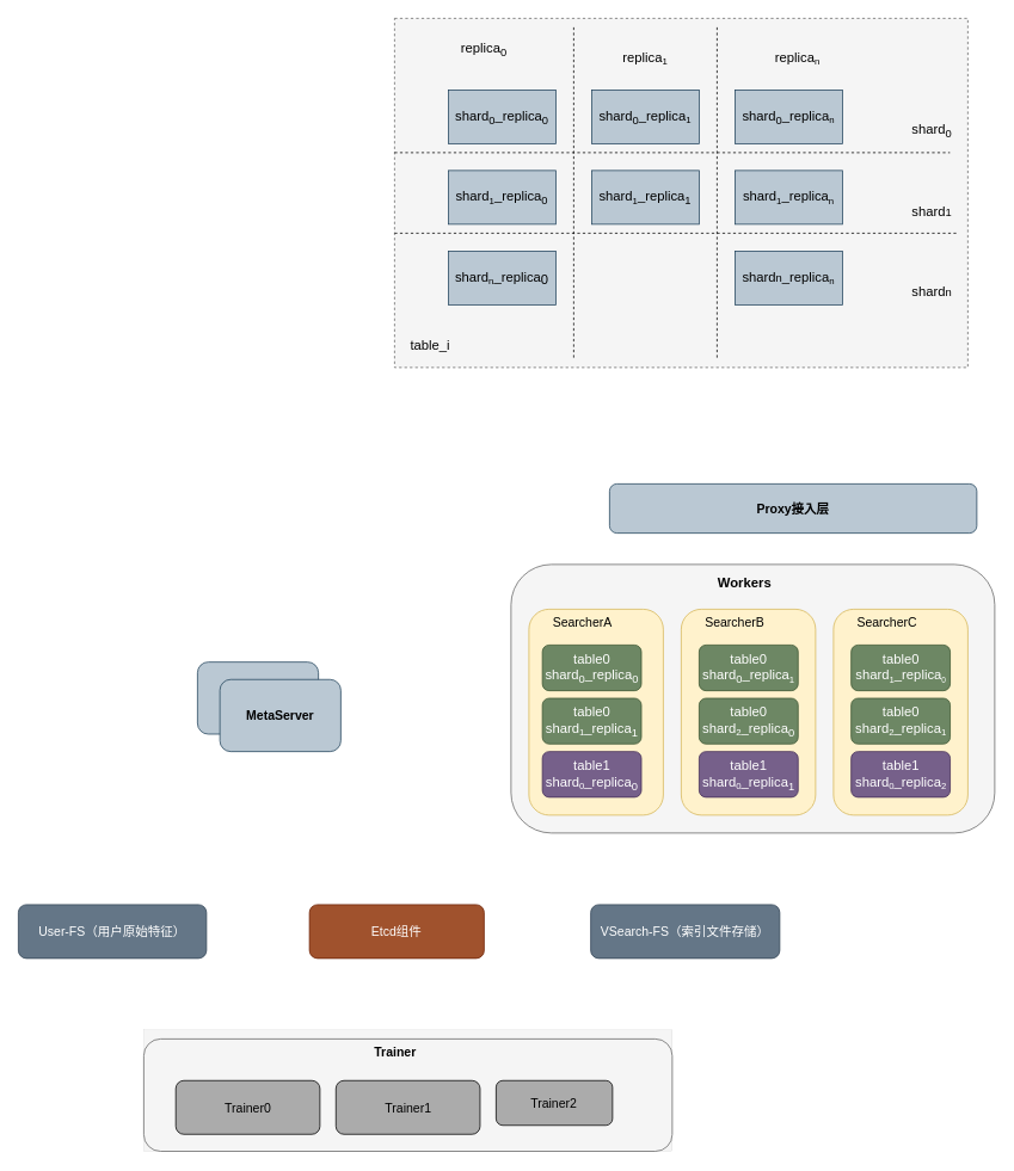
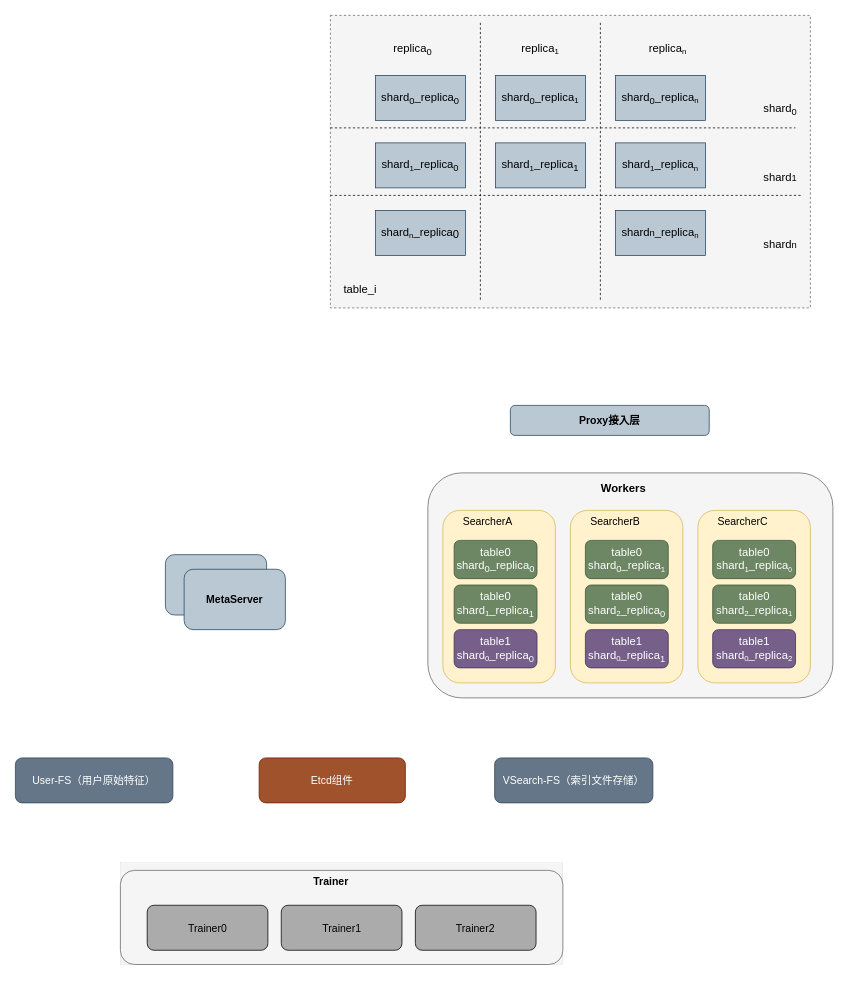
  <mxCell id="0" />
  <mxCell id="1" parent="0" />
  <mxCell id="2" value="MetaServer" style="rounded=1;whiteSpace=wrap;html=1;fontSize=14;strokeWidth=1;fillColor=#bac8d3;strokeColor=#23445d;" vertex="1" parent="1"><mxGeometry x="220" y="739" width="135" height="80.5" as="geometry" /></mxCell>
  <mxCell id="3" value="" style="group;strokeWidth=0;" vertex="1" connectable="0" parent="1"><mxGeometry x="570" y="630" width="540" height="300" as="geometry" /></mxCell>
  <mxCell id="4" value="" style="rounded=1;whiteSpace=wrap;html=1;strokeWidth=1;fillColor=#f5f5f5;strokeColor=#666666;fontColor=#333333;" vertex="1" parent="3"><mxGeometry width="540" height="300" as="geometry" /></mxCell>
  <mxCell id="5" value="&lt;b&gt;&lt;font style=&quot;font-size: 15px&quot;&gt;Workers&lt;/font&gt;&lt;/b&gt;" style="text;html=1;strokeColor=none;fillColor=none;align=center;verticalAlign=middle;whiteSpace=wrap;rounded=0;strokeWidth=1;fontSize=14;" vertex="1" parent="3"><mxGeometry x="153" width="216" height="39.13" as="geometry" /></mxCell>
  <mxCell id="6" value="" style="group" vertex="1" connectable="0" parent="1"><mxGeometry x="930" y="680" width="150" height="230" as="geometry" /></mxCell>
  <mxCell id="7" value="" style="rounded=1;whiteSpace=wrap;html=1;strokeWidth=1;fillColor=#fff2cc;strokeColor=#d6b656;" vertex="1" parent="6"><mxGeometry width="150" height="230" as="geometry" /></mxCell>
  <mxCell id="8" value="SearcherC" style="text;html=1;strokeColor=none;fillColor=none;align=center;verticalAlign=middle;whiteSpace=wrap;rounded=0;strokeWidth=1;fontSize=14;" vertex="1" parent="6"><mxGeometry x="30" width="60" height="30" as="geometry" /></mxCell>
  <mxCell id="9" value="&lt;font style=&quot;font-size: 15px&quot;&gt;table0&lt;br&gt;shard&lt;/font&gt;&lt;font&gt;&lt;span style=&quot;font-size: 12.5px&quot;&gt;&lt;sub&gt;1&lt;/sub&gt;&lt;/span&gt;&lt;span style=&quot;font-size: 15px&quot;&gt;_replica&lt;/span&gt;&lt;/font&gt;&lt;font style=&quot;font-size: 10.417px&quot;&gt;&lt;sub&gt;0&lt;/sub&gt;&lt;/font&gt;" style="rounded=1;whiteSpace=wrap;html=1;fillColor=#6d8764;strokeColor=#3A5431;fontColor=#ffffff;" vertex="1" parent="6"><mxGeometry x="19.734" y="40" width="110.526" height="51" as="geometry" /></mxCell>
  <mxCell id="10" value="&lt;font style=&quot;font-size: 15px&quot;&gt;table0&lt;br&gt;shard&lt;/font&gt;&lt;font&gt;&lt;span style=&quot;font-size: 12.5px&quot;&gt;&lt;sub&gt;2&lt;/sub&gt;&lt;/span&gt;&lt;span style=&quot;font-size: 15px&quot;&gt;_replica&lt;/span&gt;&lt;span style=&quot;font-size: 12.5px&quot;&gt;&lt;sub&gt;1&lt;/sub&gt;&lt;/span&gt;&lt;/font&gt;" style="rounded=1;whiteSpace=wrap;html=1;fillColor=#6d8764;strokeColor=#3A5431;fontColor=#ffffff;" vertex="1" parent="6"><mxGeometry x="19.734" y="99.5" width="110.526" height="51" as="geometry" /></mxCell>
  <mxCell id="11" value="&lt;font style=&quot;font-size: 15px&quot;&gt;table1&lt;br&gt;shard&lt;/font&gt;&lt;font style=&quot;font-size: 12.5px&quot;&gt;&lt;sub&gt;0&lt;/sub&gt;&lt;/font&gt;&lt;font&gt;&lt;span style=&quot;font-size: 15px&quot;&gt;_replica&lt;/span&gt;&lt;span style=&quot;font-size: 12.5px&quot;&gt;&lt;sub&gt;2&lt;/sub&gt;&lt;/span&gt;&lt;/font&gt;" style="rounded=1;whiteSpace=wrap;html=1;fillColor=#76608a;strokeColor=#432D57;fontColor=#ffffff;" vertex="1" parent="6"><mxGeometry x="19.734" y="159" width="110.526" height="51" as="geometry" /></mxCell>
  <mxCell id="12" value="" style="group" vertex="1" connectable="0" parent="1"><mxGeometry x="760" y="680" width="150" height="230" as="geometry" /></mxCell>
  <mxCell id="13" value="" style="rounded=1;whiteSpace=wrap;html=1;strokeWidth=1;fillColor=#fff2cc;strokeColor=#d6b656;" vertex="1" parent="12"><mxGeometry width="150" height="230" as="geometry" /></mxCell>
  <mxCell id="14" value="SearcherB" style="text;html=1;strokeColor=none;fillColor=none;align=center;verticalAlign=middle;whiteSpace=wrap;rounded=0;strokeWidth=1;fontSize=14;" vertex="1" parent="12"><mxGeometry x="30" width="60" height="30" as="geometry" /></mxCell>
  <mxCell id="15" value="" style="group" vertex="1" connectable="0" parent="1"><mxGeometry x="590" y="680" width="150" height="230" as="geometry" /></mxCell>
  <mxCell id="16" value="" style="rounded=1;whiteSpace=wrap;html=1;strokeWidth=1;fillColor=#fff2cc;strokeColor=#d6b656;" vertex="1" parent="15"><mxGeometry width="150" height="230" as="geometry" /></mxCell>
  <mxCell id="17" value="SearcherA" style="text;html=1;strokeColor=none;fillColor=none;align=center;verticalAlign=middle;whiteSpace=wrap;rounded=0;strokeWidth=1;fontSize=14;" vertex="1" parent="15"><mxGeometry x="30" width="60" height="30" as="geometry" /></mxCell>
  <mxCell id="18" value="" style="rounded=0;whiteSpace=wrap;html=1;fillColor=#f5f5f5;strokeColor=#666666;fontColor=#333333;dashed=1;" parent="1" vertex="1"><mxGeometry x="440" y="20" width="640" height="390" as="geometry" /></mxCell>
  <mxCell id="19" value="&lt;font style=&quot;font-size: 15px&quot;&gt;shard&lt;sub&gt;0&lt;/sub&gt;_replica&lt;sub&gt;0&lt;/sub&gt;&lt;/font&gt;" style="rounded=0;whiteSpace=wrap;html=1;fillColor=#bac8d3;strokeColor=#23445d;" parent="1" vertex="1"><mxGeometry x="500" y="100" width="120" height="60" as="geometry" /></mxCell>
  <mxCell id="20" value="&lt;font style=&quot;font-size: 15px&quot;&gt;shard&lt;/font&gt;&lt;font&gt;&lt;span style=&quot;font-size: 12.5px&quot;&gt;&lt;sub&gt;1&lt;/sub&gt;&lt;/span&gt;&lt;span style=&quot;font-size: 15px&quot;&gt;_replica&lt;/span&gt;&lt;span style=&quot;font-size: 15px&quot;&gt;&lt;sub&gt;0&lt;/sub&gt;&lt;/span&gt;&lt;/font&gt;" style="rounded=0;whiteSpace=wrap;html=1;fillColor=#bac8d3;strokeColor=#23445d;" parent="1" vertex="1"><mxGeometry x="500" y="190" width="120" height="60" as="geometry" /></mxCell>
  <mxCell id="21" value="&lt;font style=&quot;font-size: 15px&quot;&gt;shard&lt;/font&gt;&lt;font style=&quot;font-size: 12.5px&quot;&gt;&lt;sub&gt;n&lt;/sub&gt;&lt;/font&gt;&lt;font&gt;&lt;span style=&quot;font-size: 15px&quot;&gt;_replica&lt;/span&gt;&lt;sub style=&quot;font-size: 15px&quot;&gt;0&lt;/sub&gt;&lt;/font&gt;" style="rounded=0;whiteSpace=wrap;html=1;fillColor=#bac8d3;strokeColor=#23445d;" parent="1" vertex="1"><mxGeometry x="500" y="280" width="120" height="60" as="geometry" /></mxCell>
  <mxCell id="22" value="&lt;font style=&quot;font-size: 15px&quot;&gt;shard&lt;sub&gt;0&lt;/sub&gt;_replica&lt;/font&gt;&lt;font style=&quot;font-size: 12.5px&quot;&gt;&lt;sub&gt;1&lt;/sub&gt;&lt;/font&gt;" style="rounded=0;whiteSpace=wrap;html=1;fillColor=#bac8d3;strokeColor=#23445d;" parent="1" vertex="1"><mxGeometry x="660" y="100" width="120" height="60" as="geometry" /></mxCell>
  <mxCell id="23" value="&lt;font style=&quot;font-size: 15px&quot;&gt;shard&lt;/font&gt;&lt;font style=&quot;font-size: 12.5px&quot;&gt;&lt;sub&gt;1&lt;/sub&gt;&lt;/font&gt;&lt;font&gt;&lt;span style=&quot;font-size: 15px&quot;&gt;_replica&lt;sub&gt;1&lt;/sub&gt;&lt;/span&gt;&lt;/font&gt;" style="rounded=0;whiteSpace=wrap;html=1;fillColor=#bac8d3;strokeColor=#23445d;" parent="1" vertex="1"><mxGeometry x="660" y="190" width="120" height="60" as="geometry" /></mxCell>
  <mxCell id="24" value="&lt;font style=&quot;font-size: 15px&quot;&gt;shard&lt;sub&gt;0&lt;/sub&gt;_replica&lt;/font&gt;&lt;font style=&quot;font-size: 12.5px&quot;&gt;&lt;sub&gt;n&lt;/sub&gt;&lt;/font&gt;" style="rounded=0;whiteSpace=wrap;html=1;fillColor=#bac8d3;strokeColor=#23445d;" parent="1" vertex="1"><mxGeometry x="820" y="100" width="120" height="60" as="geometry" /></mxCell>
  <mxCell id="25" value="&lt;font style=&quot;font-size: 15px&quot;&gt;shard&lt;/font&gt;&lt;font&gt;&lt;span style=&quot;font-size: 12.5px&quot;&gt;&lt;sub&gt;1&lt;/sub&gt;&lt;/span&gt;&lt;span style=&quot;font-size: 15px&quot;&gt;_replica&lt;/span&gt;&lt;span style=&quot;font-size: 12.5px&quot;&gt;&lt;sub&gt;n&lt;/sub&gt;&lt;/span&gt;&lt;/font&gt;" style="rounded=0;whiteSpace=wrap;html=1;fillColor=#bac8d3;strokeColor=#23445d;" parent="1" vertex="1"><mxGeometry x="820" y="190" width="120" height="60" as="geometry" /></mxCell>
  <mxCell id="26" value="&lt;font style=&quot;font-size: 15px&quot;&gt;shard&lt;/font&gt;&lt;font&gt;&lt;span style=&quot;font-size: 12.5px&quot;&gt;n&lt;/span&gt;&lt;span style=&quot;font-size: 15px&quot;&gt;_replica&lt;/span&gt;&lt;span style=&quot;font-size: 12.5px&quot;&gt;&lt;sub&gt;n&lt;/sub&gt;&lt;/span&gt;&lt;/font&gt;" style="rounded=0;whiteSpace=wrap;html=1;fillColor=#bac8d3;strokeColor=#23445d;" parent="1" vertex="1"><mxGeometry x="820" y="280" width="120" height="60" as="geometry" /></mxCell>
  <mxCell id="27" value="" style="endArrow=none;dashed=1;html=1;rounded=0;fontSize=15;" parent="1" edge="1"><mxGeometry width="50" height="50" relative="1" as="geometry"><mxPoint x="440" y="170" as="sourcePoint" /><mxPoint x="1060" y="170" as="targetPoint" /></mxGeometry></mxCell>
  <mxCell id="28" value="" style="endArrow=none;dashed=1;html=1;rounded=0;fontSize=15;" parent="1" edge="1"><mxGeometry width="50" height="50" relative="1" as="geometry"><mxPoint x="440" y="260" as="sourcePoint" /><mxPoint x="1070" y="260" as="targetPoint" /></mxGeometry></mxCell>
  <mxCell id="29" value="" style="endArrow=none;dashed=1;html=1;rounded=0;fontSize=15;" parent="1" edge="1"><mxGeometry width="50" height="50" relative="1" as="geometry"><mxPoint x="640" y="30" as="sourcePoint" /><mxPoint x="640" y="400" as="targetPoint" /></mxGeometry></mxCell>
  <mxCell id="30" value="" style="endArrow=none;dashed=1;html=1;rounded=0;fontSize=15;" parent="1" edge="1"><mxGeometry width="50" height="50" relative="1" as="geometry"><mxPoint x="800" y="30" as="sourcePoint" /><mxPoint x="800" y="400" as="targetPoint" /></mxGeometry></mxCell>
  <mxCell id="31" value="shard&lt;sub&gt;0&lt;/sub&gt;" style="text;html=1;strokeColor=none;fillColor=none;align=center;verticalAlign=middle;whiteSpace=wrap;rounded=0;fontSize=15;" parent="1" vertex="1"><mxGeometry x="1010" y="130" width="60" height="30" as="geometry" /></mxCell>
  <mxCell id="32" value="shard&lt;span style=&quot;font-size: 12.5px&quot;&gt;1&lt;/span&gt;" style="text;html=1;strokeColor=none;fillColor=none;align=center;verticalAlign=middle;whiteSpace=wrap;rounded=0;fontSize=15;" parent="1" vertex="1"><mxGeometry x="1010" y="220" width="60" height="30" as="geometry" /></mxCell>
  <mxCell id="33" value="shard&lt;span style=&quot;font-size: 12.5px&quot;&gt;n&lt;/span&gt;" style="text;html=1;strokeColor=none;fillColor=none;align=center;verticalAlign=middle;whiteSpace=wrap;rounded=0;fontSize=15;" parent="1" vertex="1"><mxGeometry x="1010" y="310" width="60" height="30" as="geometry" /></mxCell>
- <mxCell id="34" value="&lt;span style=&quot;font-size: 15px&quot;&gt;replica&lt;/span&gt;&lt;sub&gt;0&lt;/sub&gt;" style="text;html=1;strokeColor=none;fillColor=none;align=center;verticalAlign=middle;whiteSpace=wrap;rounded=0;fontSize=15;" parent="1" vertex="1"><mxGeometry x="510" y="40" width="60" height="30" as="geometry" /></mxCell>
+ <mxCell id="34" value="&lt;span style=&quot;font-size: 15px&quot;&gt;replica&lt;/span&gt;&lt;sub&gt;0&lt;/sub&gt;" style="text;html=1;strokeColor=none;fillColor=none;align=center;verticalAlign=middle;whiteSpace=wrap;rounded=0;fontSize=15;" parent="1" vertex="1"><mxGeometry x="520" y="50" width="60" height="30" as="geometry" /></mxCell>
  <mxCell id="35" value="&lt;span style=&quot;font-size: 15px&quot;&gt;replica&lt;/span&gt;&lt;span style=&quot;font-size: 12.5px&quot;&gt;&lt;sub&gt;1&lt;/sub&gt;&lt;/span&gt;" style="text;html=1;strokeColor=none;fillColor=none;align=center;verticalAlign=middle;whiteSpace=wrap;rounded=0;fontSize=15;" parent="1" vertex="1"><mxGeometry x="690" y="50" width="60" height="30" as="geometry" /></mxCell>
  <mxCell id="36" value="&lt;span style=&quot;font-size: 15px&quot;&gt;replica&lt;/span&gt;&lt;span style=&quot;font-size: 12.5px&quot;&gt;&lt;sub&gt;n&lt;/sub&gt;&lt;/span&gt;" style="text;html=1;strokeColor=none;fillColor=none;align=center;verticalAlign=middle;whiteSpace=wrap;rounded=0;fontSize=15;" parent="1" vertex="1"><mxGeometry x="860" y="50" width="60" height="30" as="geometry" /></mxCell>
  <mxCell id="37" value="table_i" style="text;html=1;strokeColor=none;fillColor=none;align=center;verticalAlign=middle;whiteSpace=wrap;rounded=0;fontSize=15;" parent="1" vertex="1"><mxGeometry x="450" y="370" width="60" height="30" as="geometry" /></mxCell>
  <mxCell id="38" value="&lt;font style=&quot;font-size: 15px&quot;&gt;table0&lt;br&gt;shard&lt;sub&gt;0&lt;/sub&gt;_replica&lt;sub&gt;0&lt;/sub&gt;&lt;/font&gt;" style="rounded=1;whiteSpace=wrap;html=1;fillColor=#6d8764;strokeColor=#3A5431;fontColor=#ffffff;" vertex="1" parent="1"><mxGeometry x="605" y="720" width="110.526" height="51" as="geometry" /></mxCell>
  <mxCell id="39" value="&lt;font style=&quot;font-size: 15px&quot;&gt;table0&lt;br&gt;shard&lt;/font&gt;&lt;font&gt;&lt;span style=&quot;font-size: 12.5px&quot;&gt;&lt;sub&gt;1&lt;/sub&gt;&lt;/span&gt;&lt;span style=&quot;font-size: 15px&quot;&gt;_replica&lt;/span&gt;&lt;span style=&quot;font-size: 15px&quot;&gt;&lt;sub&gt;1&lt;/sub&gt;&lt;/span&gt;&lt;/font&gt;" style="rounded=1;whiteSpace=wrap;html=1;fillColor=#6d8764;strokeColor=#3A5431;fontColor=#ffffff;" vertex="1" parent="1"><mxGeometry x="605" y="779.5" width="110.526" height="51" as="geometry" /></mxCell>
  <mxCell id="40" value="&lt;font style=&quot;font-size: 15px&quot;&gt;table1&lt;br&gt;shard&lt;/font&gt;&lt;font style=&quot;font-size: 12.5px&quot;&gt;&lt;sub&gt;0&lt;/sub&gt;&lt;/font&gt;&lt;font&gt;&lt;span style=&quot;font-size: 15px&quot;&gt;_replica&lt;sub&gt;0&lt;/sub&gt;&lt;/span&gt;&lt;/font&gt;" style="rounded=1;whiteSpace=wrap;html=1;fillColor=#76608a;strokeColor=#432D57;fontColor=#ffffff;" vertex="1" parent="1"><mxGeometry x="605" y="839" width="110.526" height="51" as="geometry" /></mxCell>
  <mxCell id="41" value="&lt;font style=&quot;font-size: 15px&quot;&gt;table0&lt;br&gt;shard&lt;sub&gt;0&lt;/sub&gt;_replica&lt;/font&gt;&lt;font style=&quot;font-size: 12.5px&quot;&gt;&lt;sub&gt;1&lt;/sub&gt;&lt;/font&gt;" style="rounded=1;whiteSpace=wrap;html=1;fillColor=#6d8764;strokeColor=#3A5431;fontColor=#ffffff;" vertex="1" parent="1"><mxGeometry x="779.997" y="720" width="110.526" height="51" as="geometry" /></mxCell>
  <mxCell id="42" value="&lt;font style=&quot;font-size: 15px&quot;&gt;table0&lt;br&gt;shard&lt;/font&gt;&lt;font style=&quot;font-size: 12.5px&quot;&gt;&lt;sub&gt;2&lt;/sub&gt;&lt;/font&gt;&lt;font&gt;&lt;span style=&quot;font-size: 15px&quot;&gt;_replica&lt;sub&gt;0&lt;/sub&gt;&lt;/span&gt;&lt;/font&gt;" style="rounded=1;whiteSpace=wrap;html=1;fillColor=#6d8764;strokeColor=#3A5431;fontColor=#ffffff;" vertex="1" parent="1"><mxGeometry x="779.997" y="779.5" width="110.526" height="51" as="geometry" /></mxCell>
  <mxCell id="43" value="&lt;font style=&quot;font-size: 15px&quot;&gt;table1&lt;br&gt;shard&lt;/font&gt;&lt;font&gt;&lt;span style=&quot;font-size: 12.5px&quot;&gt;&lt;sub&gt;0&lt;/sub&gt;&lt;/span&gt;&lt;span style=&quot;font-size: 15px&quot;&gt;_replica&lt;sub&gt;1&lt;/sub&gt;&lt;/span&gt;&lt;/font&gt;" style="rounded=1;whiteSpace=wrap;html=1;fillColor=#76608a;strokeColor=#432D57;fontColor=#ffffff;" vertex="1" parent="1"><mxGeometry x="779.997" y="839" width="110.526" height="51" as="geometry" /></mxCell>
  <mxCell id="44" value="VSearch-FS（索引文件存储）" style="rounded=1;whiteSpace=wrap;html=1;fontSize=14;strokeWidth=1;fillColor=#647687;strokeColor=#314354;fontColor=#ffffff;" vertex="1" parent="1"><mxGeometry x="659" y="1010" width="211" height="60" as="geometry" /></mxCell>
- <mxCell id="45" value="&lt;b&gt;Proxy接入层&lt;/b&gt;" style="rounded=1;whiteSpace=wrap;html=1;fontSize=14;strokeWidth=1;fillColor=#bac8d3;strokeColor=#23445d;" vertex="1" parent="1"><mxGeometry x="680" y="540" width="410" height="55" as="geometry" /></mxCell>
+ <mxCell id="45" value="&lt;b&gt;Proxy接入层&lt;/b&gt;" style="rounded=1;whiteSpace=wrap;html=1;fontSize=14;strokeWidth=1;fillColor=#bac8d3;strokeColor=#23445d;" vertex="1" parent="1"><mxGeometry x="680" y="540" width="265.13" height="40" as="geometry" /></mxCell>
  <mxCell id="46" value="&lt;b&gt;MetaServer&lt;/b&gt;" style="rounded=1;whiteSpace=wrap;html=1;fontSize=14;strokeWidth=1;fillColor=#bac8d3;strokeColor=#23445d;" vertex="1" parent="1"><mxGeometry x="245" y="758.5" width="135" height="80.5" as="geometry" /></mxCell>
  <mxCell id="47" value="" style="group;strokeWidth=0;fillColor=#f5f5f5;fontColor=#333333;strokeColor=#666666;" vertex="1" connectable="0" parent="1"><mxGeometry x="160" y="1150" width="590" height="135.5" as="geometry" /></mxCell>
  <mxCell id="48" value="" style="rounded=1;whiteSpace=wrap;html=1;strokeWidth=1;fillColor=#f5f5f5;strokeColor=#666666;fontColor=#333333;" vertex="1" parent="47"><mxGeometry y="10" width="590" height="125.5" as="geometry" /></mxCell>
  <mxCell id="49" value="&lt;b&gt;Trainer&lt;/b&gt;" style="text;html=1;strokeColor=none;fillColor=none;align=center;verticalAlign=middle;whiteSpace=wrap;rounded=0;strokeWidth=1;fontSize=14;" vertex="1" parent="47"><mxGeometry x="87.606" y="5.5" width="386.182" height="39.13" as="geometry" /></mxCell>
  <mxCell id="50" value="Trainer0" style="rounded=1;whiteSpace=wrap;html=1;fontSize=14;strokeWidth=1;fillColor=#ABABAB;" vertex="1" parent="47"><mxGeometry x="35.758" y="56.5" width="160.909" height="60" as="geometry" /></mxCell>
  <mxCell id="51" value="Trainer1" style="rounded=1;whiteSpace=wrap;html=1;fontSize=14;strokeWidth=1;fillColor=#ABABAB;" vertex="1" parent="47"><mxGeometry x="214.545" y="56.5" width="160.909" height="60" as="geometry" /></mxCell>
- <mxCell id="52" value="Trainer2" style="rounded=1;whiteSpace=wrap;html=1;fontSize=14;strokeWidth=1;fillColor=#ABABAB;" vertex="1" parent="47"><mxGeometry x="393.333" y="56.5" width="130" height="50" as="geometry" /></mxCell>
+ <mxCell id="52" value="Trainer2" style="rounded=1;whiteSpace=wrap;html=1;fontSize=14;strokeWidth=1;fillColor=#ABABAB;" vertex="1" parent="47"><mxGeometry x="393.333" y="56.5" width="160.909" height="60" as="geometry" /></mxCell>
  <mxCell id="53" value="User-FS（用户原始特征）" style="rounded=1;whiteSpace=wrap;html=1;fontSize=14;strokeWidth=1;fillColor=#647687;strokeColor=#314354;fontColor=#ffffff;" vertex="1" parent="1"><mxGeometry x="20" y="1010" width="210" height="60" as="geometry" /></mxCell>
  <mxCell id="54" value="Etcd组件" style="rounded=1;whiteSpace=wrap;html=1;fontSize=14;strokeWidth=1;fillColor=#a0522d;strokeColor=#6D1F00;fontColor=#ffffff;" vertex="1" parent="1"><mxGeometry x="345" y="1010" width="195" height="60" as="geometry" /></mxCell>
